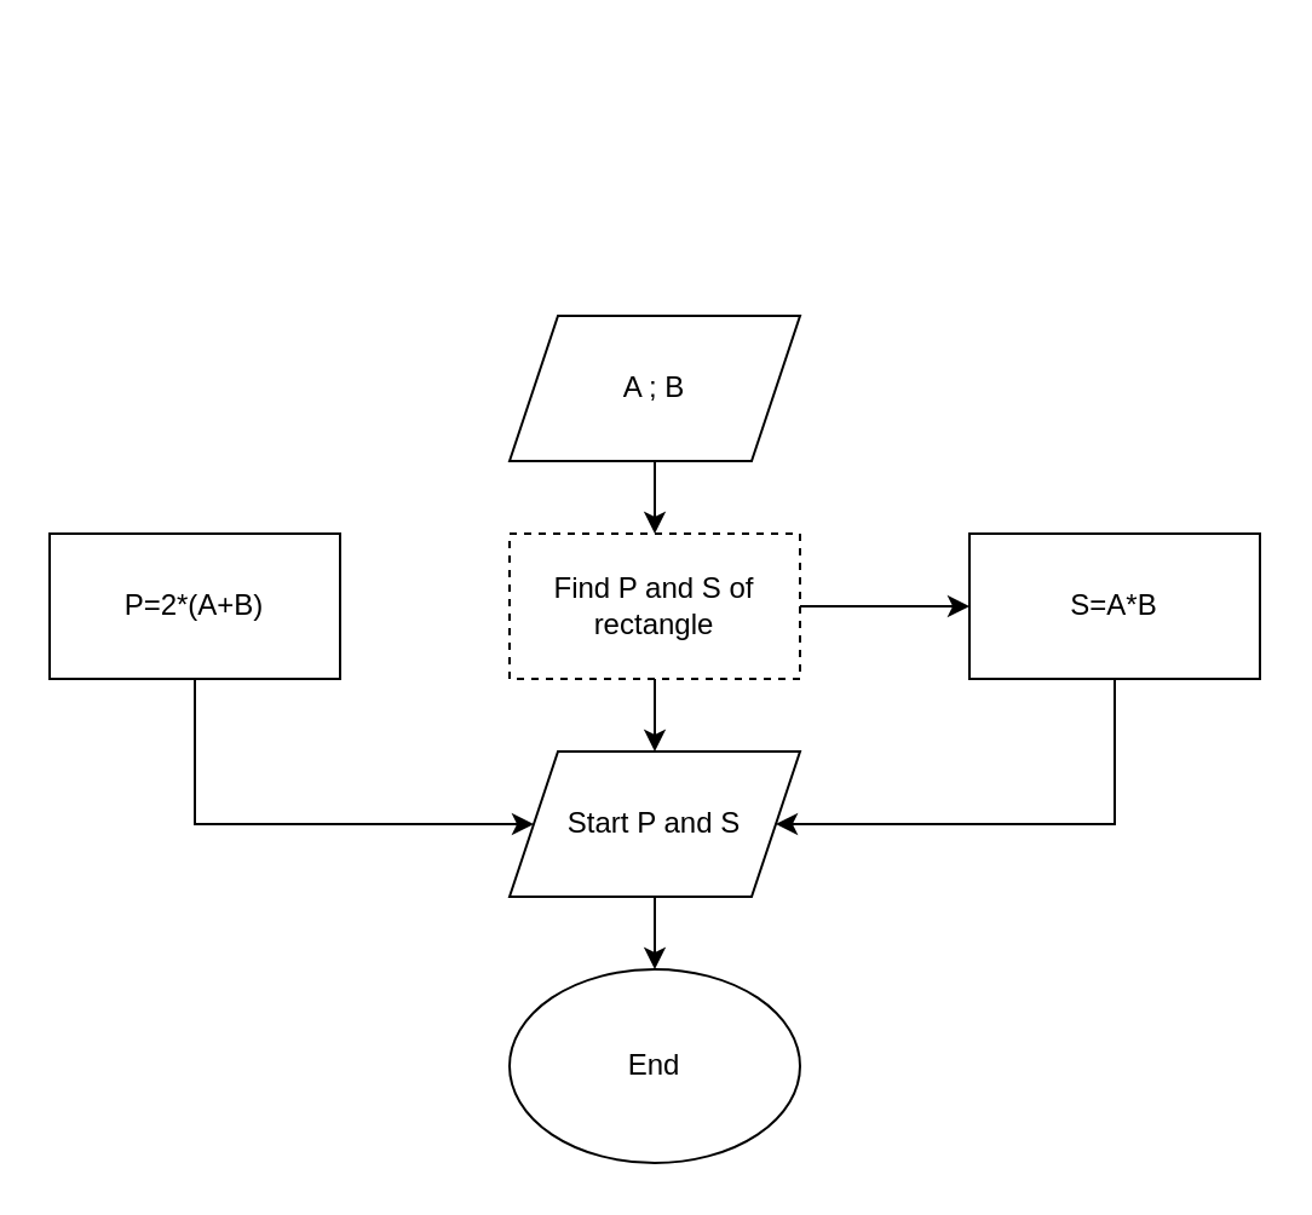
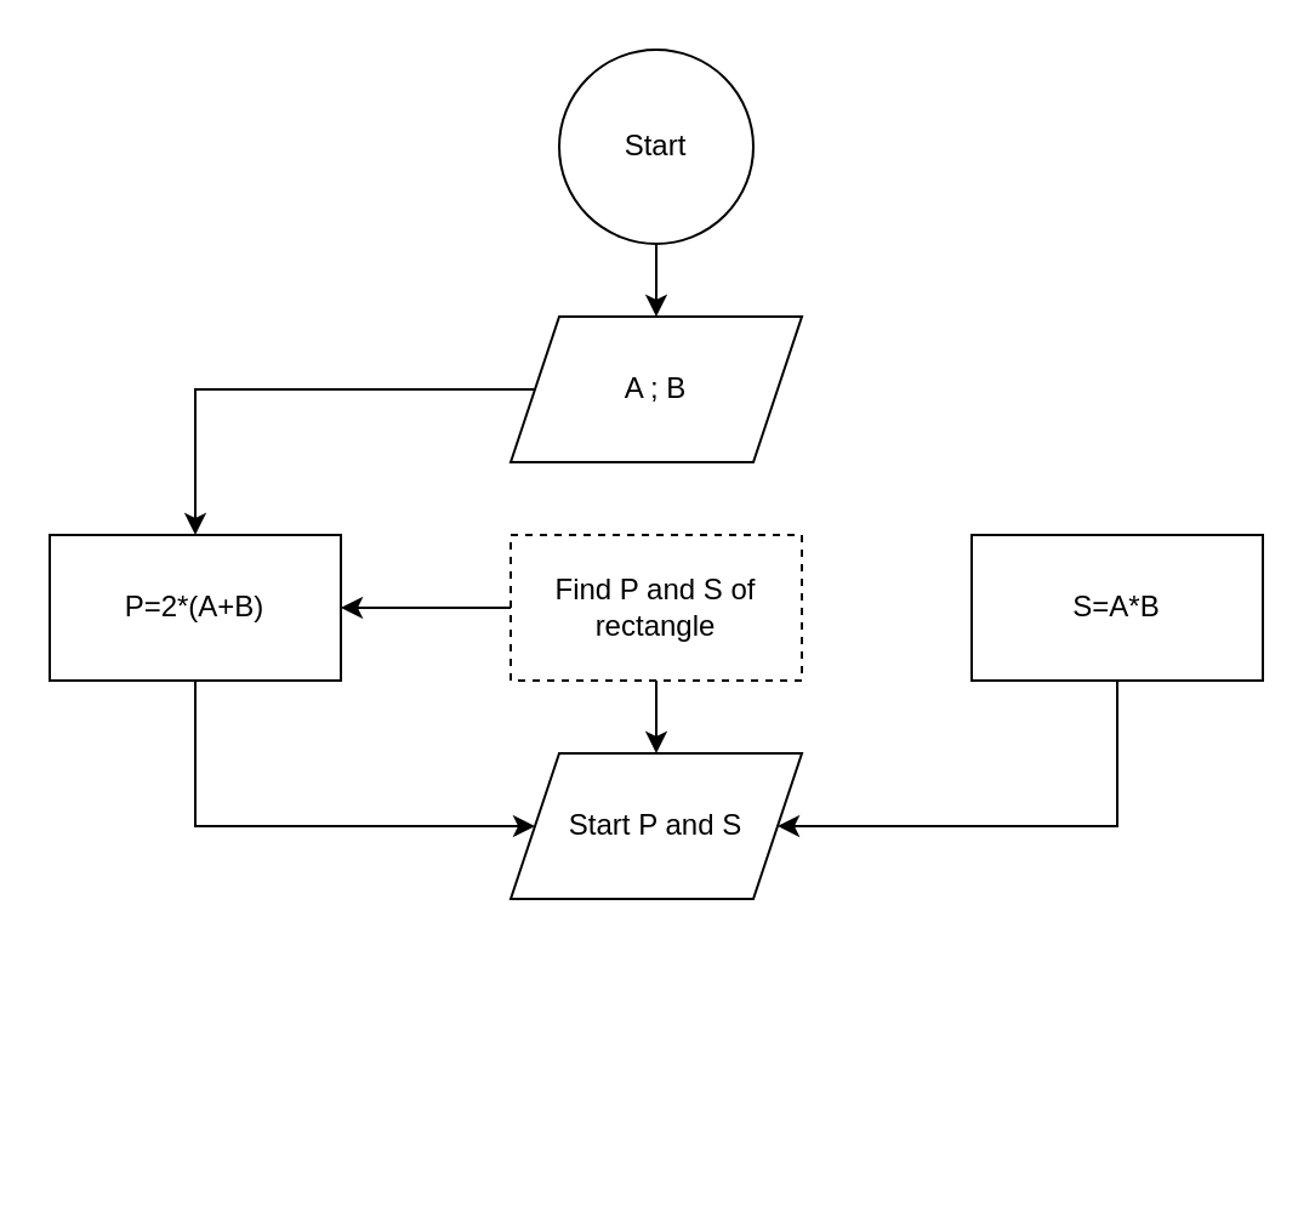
  <mxCell id="0" />
  <mxCell id="1" parent="0" />
- <mxCell id="4" value="" style="edgeStyle=orthogonalEdgeStyle;rounded=0;orthogonalLoop=1;jettySize=auto;html=1;" edge="1" parent="1" source="5" target="9"><mxGeometry relative="1" as="geometry" /></mxCell>
+ <mxCell id="2" value="" style="edgeStyle=orthogonalEdgeStyle;rounded=0;orthogonalLoop=1;jettySize=auto;html=1;" edge="1" parent="1" source="3" target="5"><mxGeometry relative="1" as="geometry" /></mxCell>
+ <mxCell id="3" value="Start" style="ellipse;whiteSpace=wrap;html=1;aspect=fixed;" vertex="1" parent="1"><mxGeometry x="230" y="20" width="80" height="80" as="geometry" /></mxCell>
+ <mxCell id="4" value="" style="edgeStyle=orthogonalEdgeStyle;rounded=0;orthogonalLoop=1;jettySize=auto;html=1;" edge="1" parent="1" source="5" target="11"><mxGeometry relative="1" as="geometry" /></mxCell>
  <mxCell id="5" value="A ; B" style="shape=parallelogram;perimeter=parallelogramPerimeter;whiteSpace=wrap;html=1;fixedSize=1;" vertex="1" parent="1"><mxGeometry x="210" y="130" width="120" height="60" as="geometry" /></mxCell>
- <mxCell id="7" value="" style="edgeStyle=orthogonalEdgeStyle;rounded=0;orthogonalLoop=1;jettySize=auto;html=1;" edge="1" parent="1" source="9" target="13"><mxGeometry relative="1" as="geometry" /></mxCell>
+ <mxCell id="6" value="" style="edgeStyle=orthogonalEdgeStyle;rounded=0;orthogonalLoop=1;jettySize=auto;html=1;" edge="1" parent="1" source="9" target="11"><mxGeometry relative="1" as="geometry" /></mxCell>
  <mxCell id="8" value="" style="edgeStyle=orthogonalEdgeStyle;rounded=0;orthogonalLoop=1;jettySize=auto;html=1;" edge="1" parent="1" source="9" target="15"><mxGeometry relative="1" as="geometry" /></mxCell>
  <mxCell id="9" value="Find P and S of rectangle" style="whiteSpace=wrap;html=1;dashed=1;" vertex="1" parent="1"><mxGeometry x="210" y="220" width="120" height="60" as="geometry" /></mxCell>
  <mxCell id="10" style="edgeStyle=orthogonalEdgeStyle;rounded=0;orthogonalLoop=1;jettySize=auto;html=1;exitX=0.5;exitY=1;exitDx=0;exitDy=0;entryX=0;entryY=0.5;entryDx=0;entryDy=0;" edge="1" parent="1" source="11" target="15"><mxGeometry relative="1" as="geometry"><Array as="points"><mxPoint x="80" y="340" /></Array></mxGeometry></mxCell>
  <mxCell id="11" value="P=2*(A+B)" style="whiteSpace=wrap;html=1;" vertex="1" parent="1"><mxGeometry x="20" y="220" width="120" height="60" as="geometry" /></mxCell>
  <mxCell id="12" style="edgeStyle=orthogonalEdgeStyle;rounded=0;orthogonalLoop=1;jettySize=auto;html=1;exitX=0.5;exitY=1;exitDx=0;exitDy=0;entryX=1;entryY=0.5;entryDx=0;entryDy=0;" edge="1" parent="1" source="13" target="15"><mxGeometry relative="1" as="geometry"><Array as="points"><mxPoint x="460" y="340" /></Array></mxGeometry></mxCell>
  <mxCell id="13" value="S=A*B" style="whiteSpace=wrap;html=1;" vertex="1" parent="1"><mxGeometry x="400" y="220" width="120" height="60" as="geometry" /></mxCell>
- <mxCell id="14" style="edgeStyle=orthogonalEdgeStyle;rounded=0;orthogonalLoop=1;jettySize=auto;html=1;exitX=0.5;exitY=1;exitDx=0;exitDy=0;entryX=0.5;entryY=0;entryDx=0;entryDy=0;" edge="1" parent="1" source="15" target="16"><mxGeometry relative="1" as="geometry" /></mxCell>
  <mxCell id="15" value="Start P and S" style="shape=parallelogram;perimeter=parallelogramPerimeter;whiteSpace=wrap;html=1;fixedSize=1;" vertex="1" parent="1"><mxGeometry x="210" y="310" width="120" height="60" as="geometry" /></mxCell>
- <mxCell id="16" value="End" style="ellipse;whiteSpace=wrap;html=1;" vertex="1" parent="1"><mxGeometry x="210" y="400" width="120" height="80" as="geometry" /></mxCell>
